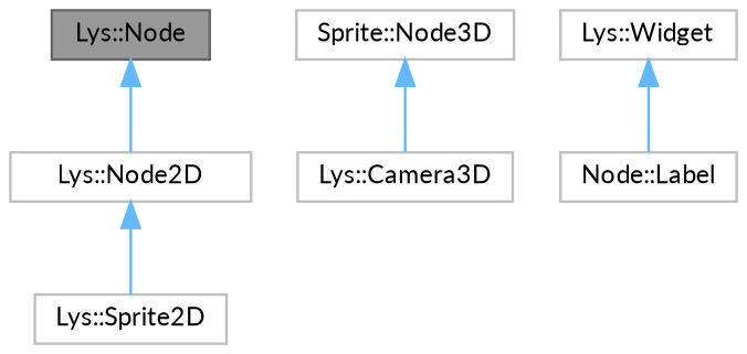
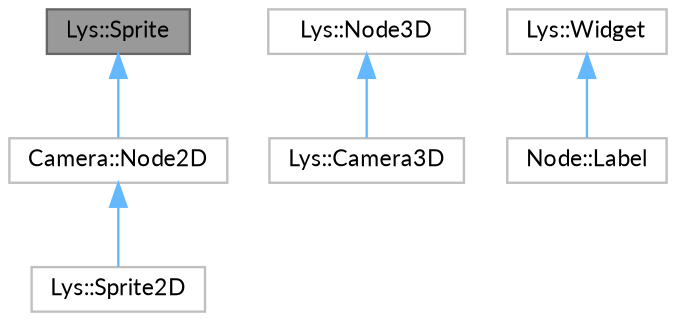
  digraph {
    fontname=Lato
    node [color=grey75 fillcolor=white fontname=Lato fontsize=10 shape=box style=filled]
    edge [color=steelblue1 dir=back fontname=Lato fontsize=10 labelfontname=Helvetica labelfontsize=10 style=solid]
-   n1 [color=gray40 fillcolor=grey60 fontcolor=black height=0.2 label="Lys::Node" width=0.4]
-   n2 [height=0.2 label="Lys::Node2D" width=0.4]
+   n1 [color=gray40 fillcolor=grey60 fontcolor=black height=0.2 label="Lys::Sprite" width=0.4]
+   n2 [height=0.2 label="Camera::Node2D" width=0.4]
    n3 [height=0.2 label="Lys::Sprite2D" width=0.4]
-   n4 [height=0.2 label="Sprite::Node3D" width=0.4]
+   n4 [height=0.2 label="Lys::Node3D" width=0.4]
    n5 [height=0.2 label="Lys::Camera3D" width=0.4]
    n6 [height=0.2 label="Lys::Widget" width=0.4]
    n7 [height=0.2 label="Node::Label" width=0.4]
    n1 -> n2
    n2 -> n3
    n4 -> n5
    n6 -> n7
  }
